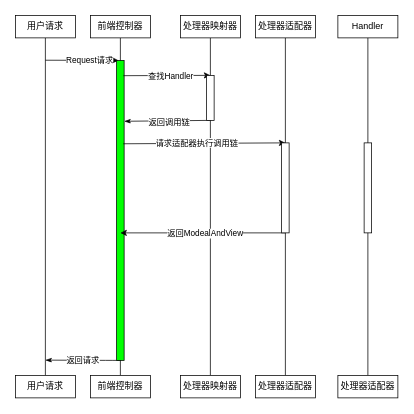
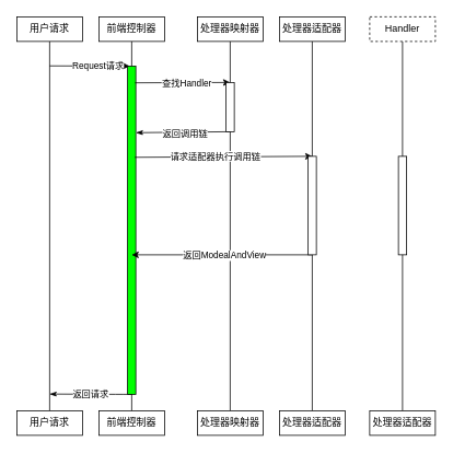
  <mxCell id="0" />
  <mxCell id="1" parent="0" />
  <mxCell id="2" style="edgeStyle=none;html=1;exitX=0.5;exitY=1;exitDx=0;exitDy=0;entryX=0.5;entryY=0;entryDx=0;entryDy=0;endArrow=none;endFill=0;" edge="1" parent="1" source="3" target="4"><mxGeometry relative="1" as="geometry" /></mxCell>
  <mxCell id="3" value="用户请求" style="rounded=0;whiteSpace=wrap;html=1;" vertex="1" parent="1"><mxGeometry x="20" y="20" width="80" height="30" as="geometry" /></mxCell>
  <mxCell id="4" value="用户请求" style="rounded=0;whiteSpace=wrap;html=1;" vertex="1" parent="1"><mxGeometry x="20" y="500" width="80" height="30" as="geometry" /></mxCell>
  <mxCell id="5" style="edgeStyle=none;html=1;exitX=0.5;exitY=1;exitDx=0;exitDy=0;entryX=0.5;entryY=0;entryDx=0;entryDy=0;endArrow=none;endFill=0;" edge="1" parent="1" source="6" target="7"><mxGeometry relative="1" as="geometry" /></mxCell>
  <mxCell id="6" value="前端控制器" style="rounded=0;whiteSpace=wrap;html=1;" vertex="1" parent="1"><mxGeometry x="120" y="20" width="80" height="30" as="geometry" /></mxCell>
  <mxCell id="7" value="前端控制器" style="rounded=0;whiteSpace=wrap;html=1;" vertex="1" parent="1"><mxGeometry x="120" y="500" width="80" height="30" as="geometry" /></mxCell>
  <mxCell id="8" style="edgeStyle=none;html=1;exitX=0.25;exitY=0;exitDx=0;exitDy=0;endArrow=none;endFill=0;startArrow=classic;startFill=1;" edge="1" parent="1" source="11"><mxGeometry relative="1" as="geometry"><mxPoint x="60" y="79.81" as="targetPoint" /></mxGeometry></mxCell>
  <mxCell id="9" value="Request请求" style="edgeLabel;html=1;align=center;verticalAlign=middle;resizable=0;points=[];" vertex="1" connectable="0" parent="8"><mxGeometry x="0.263" y="1" relative="1" as="geometry"><mxPoint x="23" y="-1" as="offset" /></mxGeometry></mxCell>
  <mxCell id="10" value="返回请求" style="edgeStyle=none;html=1;exitX=0.5;exitY=1;exitDx=0;exitDy=0;startArrow=none;startFill=0;endArrow=classicThin;endFill=1;" edge="1" parent="1" source="11"><mxGeometry relative="1" as="geometry"><mxPoint x="60" y="479.667" as="targetPoint" /><Array as="points"><mxPoint x="140" y="480" /></Array></mxGeometry></mxCell>
  <mxCell id="11" value="" style="whiteSpace=wrap;html=1;fillColor=#00FF00;" vertex="1" parent="1"><mxGeometry x="155" y="80" width="10" height="400" as="geometry" /></mxCell>
  <mxCell id="12" style="edgeStyle=none;html=1;exitX=0.5;exitY=1;exitDx=0;exitDy=0;entryX=0.5;entryY=0;entryDx=0;entryDy=0;endArrow=none;endFill=0;" edge="1" parent="1" source="13" target="14"><mxGeometry relative="1" as="geometry" /></mxCell>
  <mxCell id="13" value="处理器映射器" style="rounded=0;whiteSpace=wrap;html=1;" vertex="1" parent="1"><mxGeometry x="240" y="20" width="80" height="30" as="geometry" /></mxCell>
  <mxCell id="14" value="处理器映射器" style="rounded=0;whiteSpace=wrap;html=1;" vertex="1" parent="1"><mxGeometry x="240" y="500" width="80" height="30" as="geometry" /></mxCell>
  <mxCell id="15" style="edgeStyle=none;html=1;exitX=0.5;exitY=0;exitDx=0;exitDy=0;entryX=0.9;entryY=0.051;entryDx=0;entryDy=0;entryPerimeter=0;startArrow=classic;startFill=1;endArrow=none;endFill=0;" edge="1" parent="1" source="18" target="11"><mxGeometry relative="1" as="geometry" /></mxCell>
  <mxCell id="16" value="查找Handler" style="edgeLabel;html=1;align=center;verticalAlign=middle;resizable=0;points=[];" vertex="1" connectable="0" parent="15"><mxGeometry x="0.27" relative="1" as="geometry"><mxPoint x="20" as="offset" /></mxGeometry></mxCell>
  <mxCell id="17" value="返回调用链" style="edgeStyle=none;html=1;exitX=0.5;exitY=1;exitDx=0;exitDy=0;entryX=1.02;entryY=0.203;entryDx=0;entryDy=0;entryPerimeter=0;startArrow=none;startFill=0;endArrow=classicThin;endFill=1;" edge="1" parent="1" source="18" target="11"><mxGeometry x="-0.038" y="1" relative="1" as="geometry"><mxPoint as="offset" /></mxGeometry></mxCell>
  <mxCell id="18" value="" style="whiteSpace=wrap;html=1;" vertex="1" parent="1"><mxGeometry x="275" y="100" width="10" height="60" as="geometry" /></mxCell>
  <mxCell id="19" style="edgeStyle=none;html=1;exitX=0.5;exitY=1;exitDx=0;exitDy=0;entryX=0.5;entryY=0;entryDx=0;entryDy=0;endArrow=none;endFill=0;" edge="1" parent="1" source="20" target="21"><mxGeometry relative="1" as="geometry" /></mxCell>
  <mxCell id="20" value="处理器适配器" style="rounded=0;whiteSpace=wrap;html=1;" vertex="1" parent="1"><mxGeometry x="340" y="20" width="80" height="30" as="geometry" /></mxCell>
  <mxCell id="21" value="处理器适配器" style="rounded=0;whiteSpace=wrap;html=1;" vertex="1" parent="1"><mxGeometry x="340" y="500" width="80" height="30" as="geometry" /></mxCell>
  <mxCell id="22" style="edgeStyle=none;html=1;exitX=0.5;exitY=0;exitDx=0;exitDy=0;entryX=0.886;entryY=0.278;entryDx=0;entryDy=0;entryPerimeter=0;startArrow=classic;startFill=1;endArrow=none;endFill=0;" edge="1" parent="1" source="26" target="11"><mxGeometry relative="1" as="geometry" /></mxCell>
  <mxCell id="23" value="请求适配器执行调用链" style="edgeLabel;html=1;align=center;verticalAlign=middle;resizable=0;points=[];" vertex="1" connectable="0" parent="22"><mxGeometry x="-0.124" y="-1" relative="1" as="geometry"><mxPoint x="-23" as="offset" /></mxGeometry></mxCell>
  <mxCell id="24" style="edgeStyle=none;html=1;exitX=0.5;exitY=1;exitDx=0;exitDy=0;entryX=0.5;entryY=0.575;entryDx=0;entryDy=0;entryPerimeter=0;startArrow=none;startFill=0;endArrow=classic;endFill=1;" edge="1" parent="1" source="26" target="11"><mxGeometry relative="1" as="geometry" /></mxCell>
  <mxCell id="25" value="返回ModealAndView" style="edgeLabel;html=1;align=center;verticalAlign=middle;resizable=0;points=[];" vertex="1" connectable="0" parent="24"><mxGeometry x="0.104" relative="1" as="geometry"><mxPoint x="13" as="offset" /></mxGeometry></mxCell>
  <mxCell id="26" value="" style="whiteSpace=wrap;html=1;" vertex="1" parent="1"><mxGeometry x="375" y="190" width="10" height="120" as="geometry" /></mxCell>
  <mxCell id="27" style="edgeStyle=none;html=1;exitX=0.5;exitY=1;exitDx=0;exitDy=0;entryX=0.5;entryY=0;entryDx=0;entryDy=0;endArrow=none;endFill=0;" edge="1" parent="1" source="28" target="29"><mxGeometry relative="1" as="geometry" /></mxCell>
- <mxCell id="28" value="Handler" style="rounded=0;whiteSpace=wrap;html=1;" vertex="1" parent="1"><mxGeometry x="450" y="20" width="80" height="30" as="geometry" /></mxCell>
+ <mxCell id="28" value="Handler" style="rounded=0;whiteSpace=wrap;html=1;dashed=1;" vertex="1" parent="1"><mxGeometry x="450" y="20" width="80" height="30" as="geometry" /></mxCell>
  <mxCell id="29" value="处理器适配器" style="rounded=0;whiteSpace=wrap;html=1;" vertex="1" parent="1"><mxGeometry x="450" y="500" width="80" height="30" as="geometry" /></mxCell>
  <mxCell id="30" value="" style="whiteSpace=wrap;html=1;" vertex="1" parent="1"><mxGeometry x="485" y="190" width="10" height="120" as="geometry" /></mxCell>
